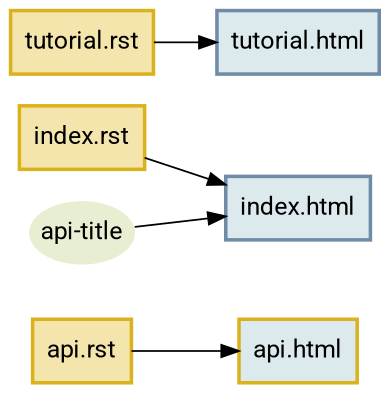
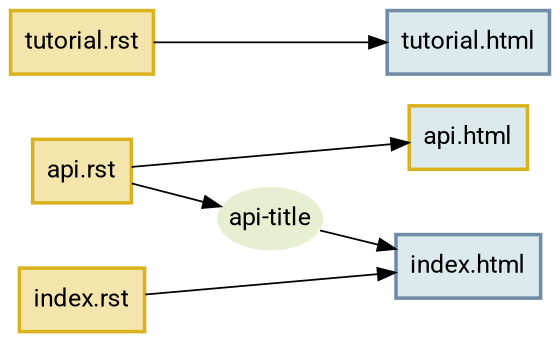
  digraph {
    fontname=Roboto
    rankdir=LR
    node [color="#DAB21D" fillcolor="#F4E5AD" fontname=Roboto penwidth=2 shape=rect style=filled]
    edge [fontname=Roboto]
    "api.rst"
    "index.rst"
    "tutorial.rst"
    "api.html" [fillcolor="#DCE9ED"]
    "index.html" [color="#708BA6" fillcolor="#DCE9ED"]
    "tutorial.html" [color="#708BA6" fillcolor="#DCE9ED"]
    "api-title" [color="#708BA6" fillcolor="#E8EED2" margin="0.05,0" penwidth=0 shape=oval]
    subgraph sub_1 {
      rank=same
      "api.rst"
      "index.rst"
      "tutorial.rst"
    }
    subgraph sub_2 {
      rank=same
      "api.html"
      "index.html"
      "tutorial.html"
    }
    "api.rst" -> "api.html"
+   "api.rst" -> "api-title"
    "index.rst" -> "index.html"
    "tutorial.rst" -> "tutorial.html"
    "api-title" -> "index.html"
  }
